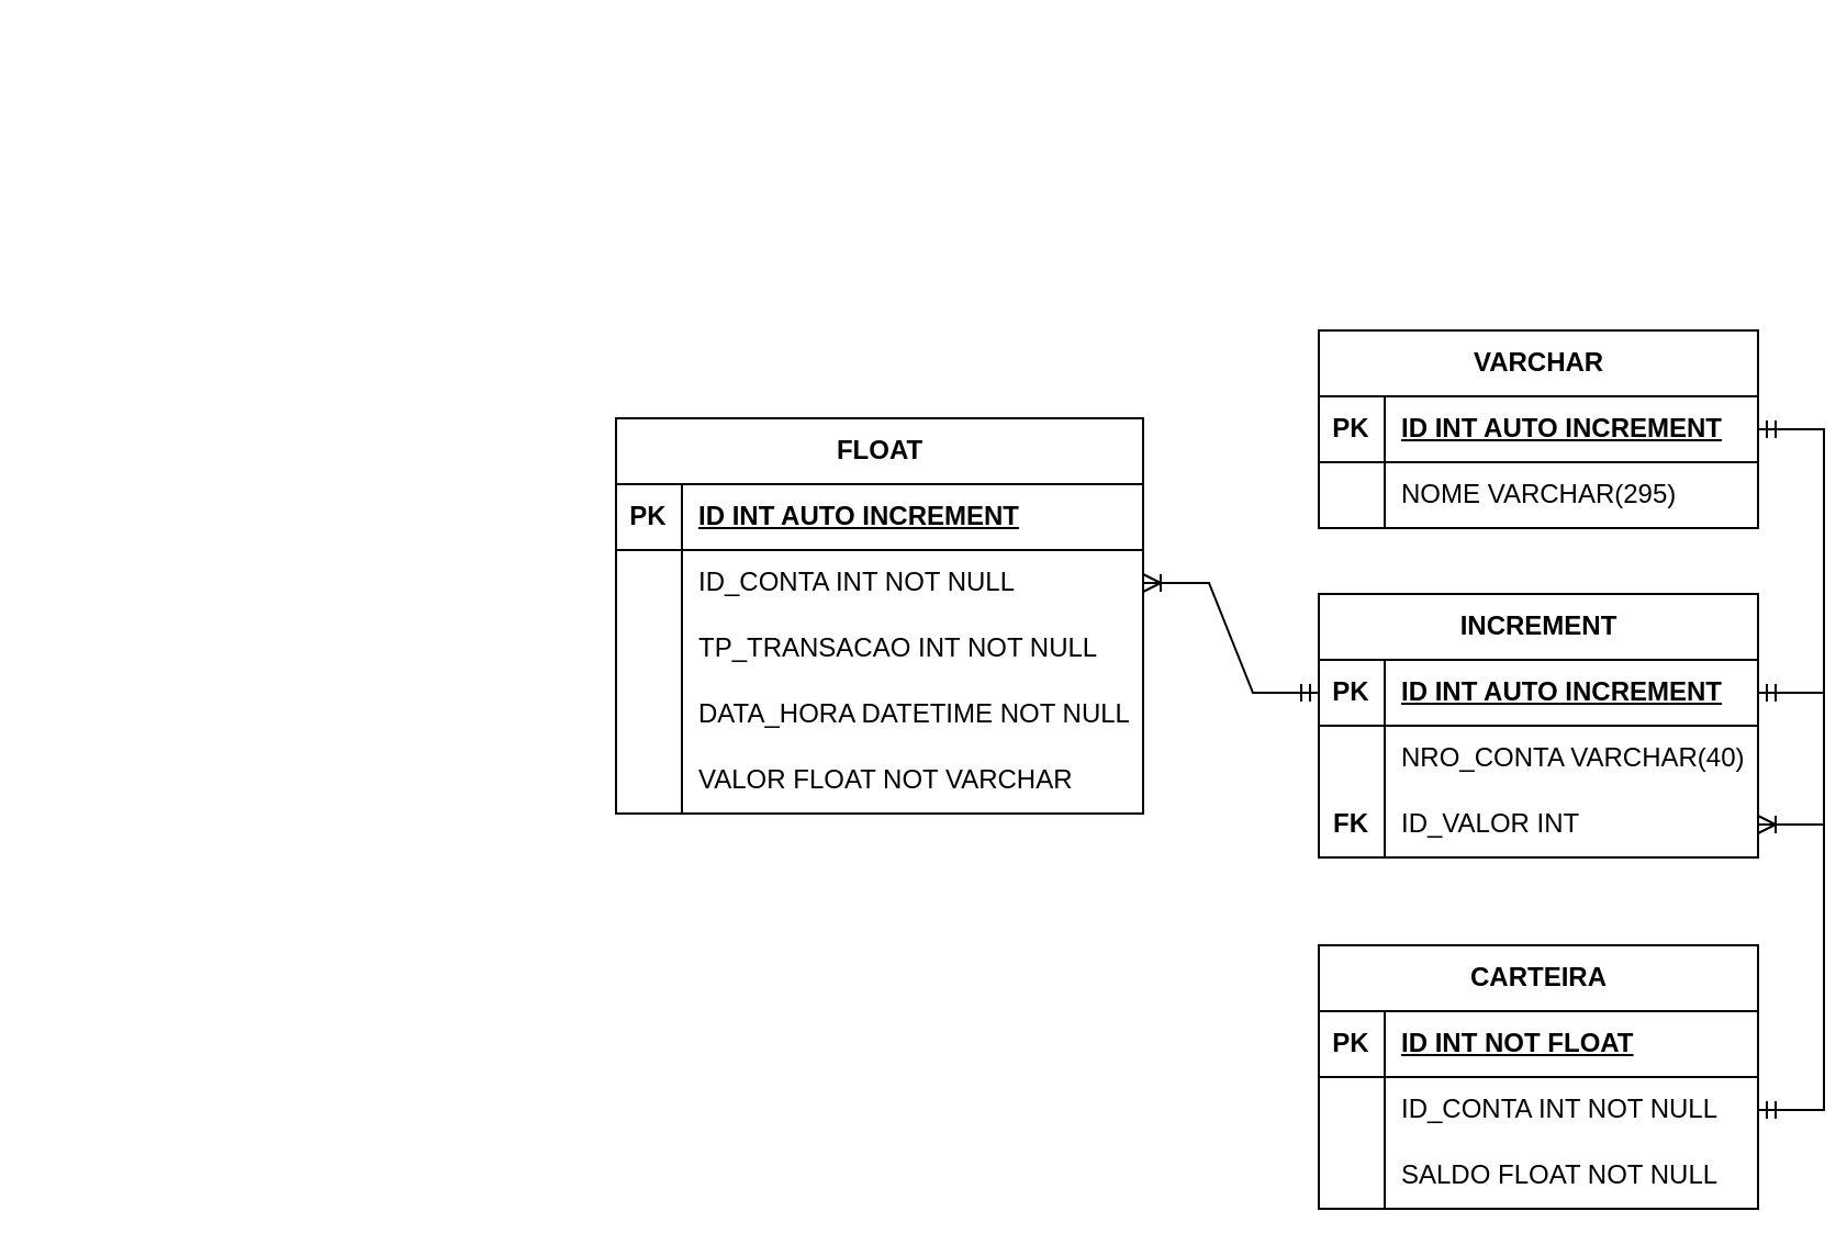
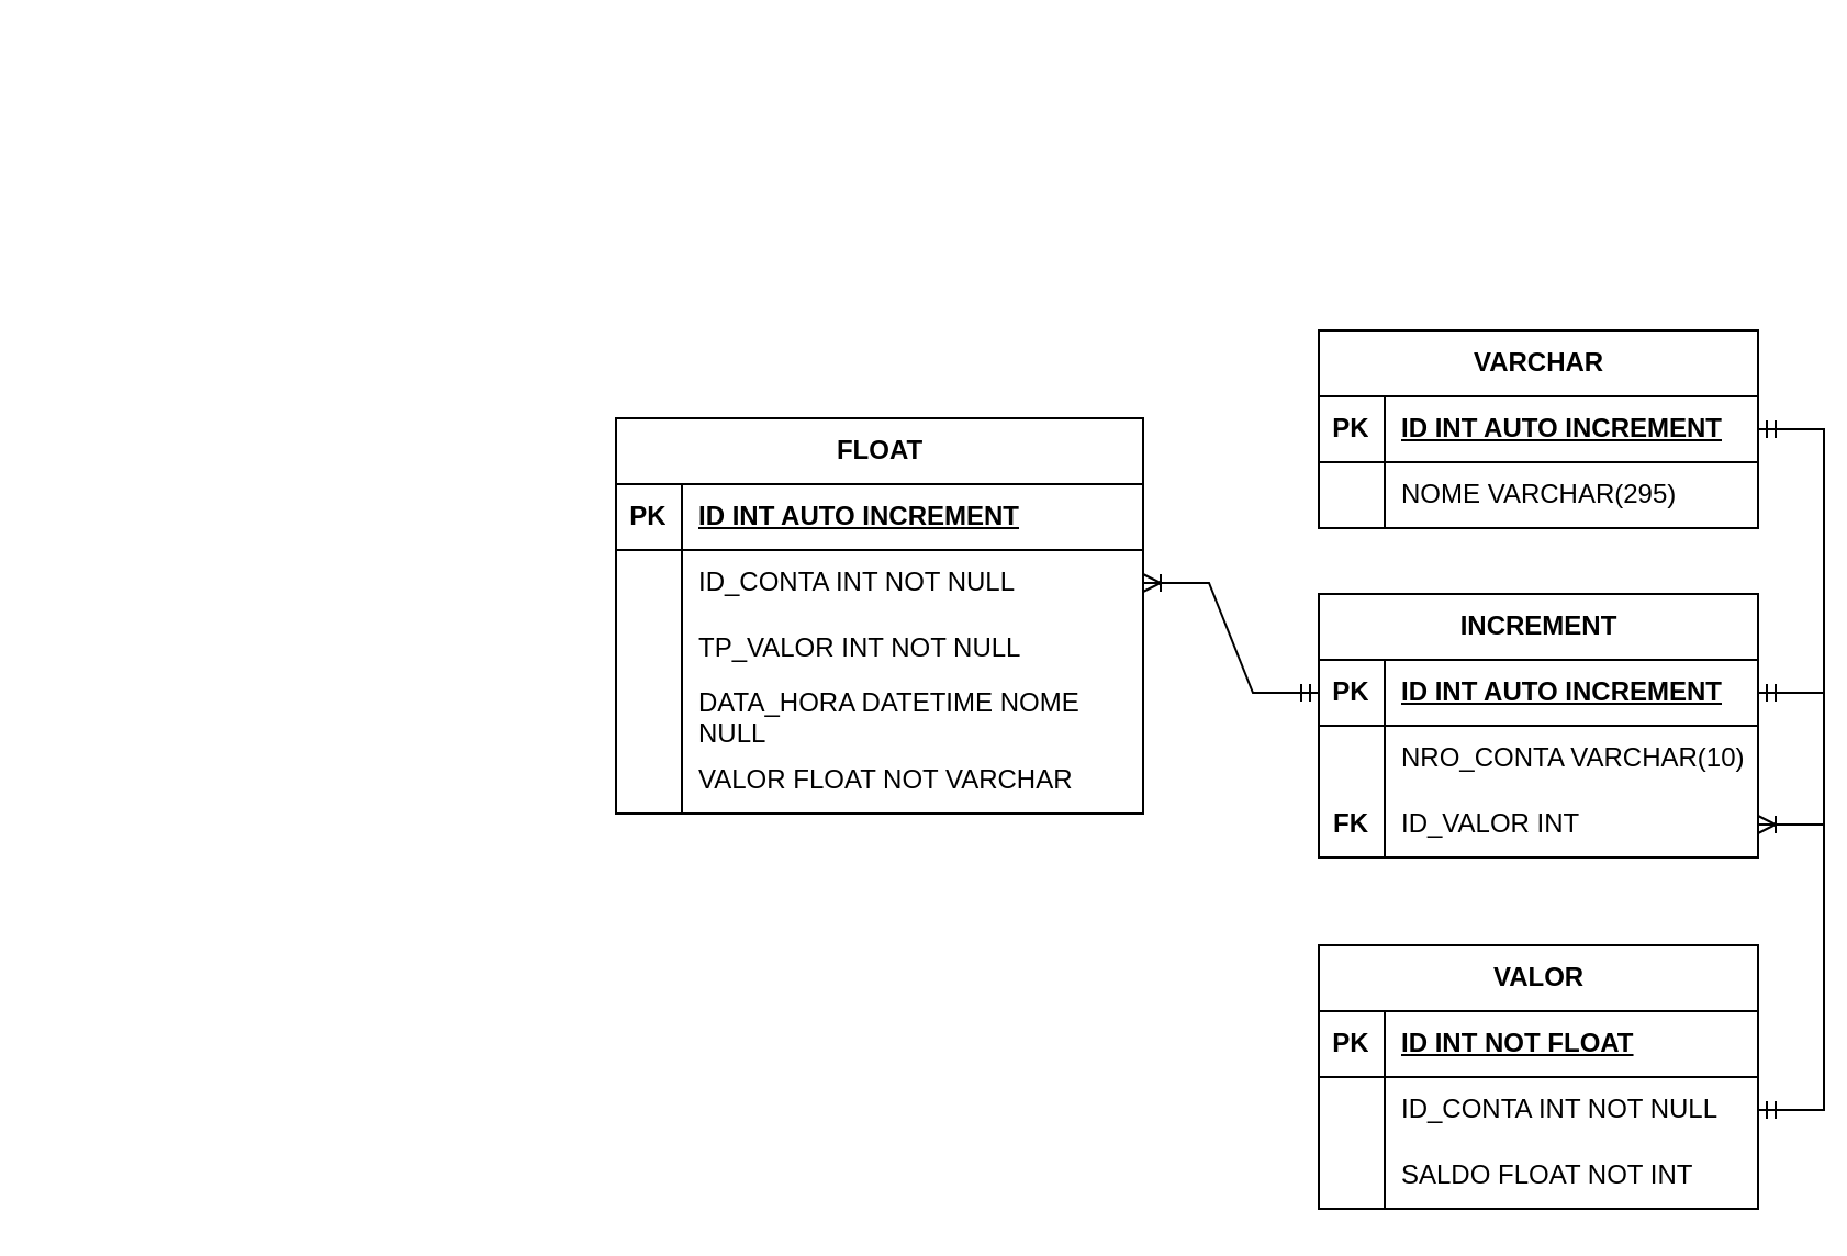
  <mxCell id="0" />
  <mxCell id="1" parent="0" />
  <mxCell id="2" value="VARCHAR" style="shape=table;startSize=30;container=1;collapsible=1;childLayout=tableLayout;fixedRows=1;rowLines=0;fontStyle=1;align=center;resizeLast=1;html=1;" vertex="1" parent="1"><mxGeometry x="600" y="150" width="200" height="90" as="geometry" /></mxCell>
  <mxCell id="3" value="" style="shape=tableRow;horizontal=0;startSize=0;swimlaneHead=0;swimlaneBody=0;fillColor=none;collapsible=0;dropTarget=0;points=[[0,0.5],[1,0.5]];portConstraint=eastwest;top=0;left=0;right=0;bottom=1;" vertex="1" parent="2"><mxGeometry y="30" width="200" height="30" as="geometry" /></mxCell>
  <mxCell id="4" value="PK" style="shape=partialRectangle;connectable=0;fillColor=none;top=0;left=0;bottom=0;right=0;fontStyle=1;overflow=hidden;whiteSpace=wrap;html=1;" vertex="1" parent="3"><mxGeometry width="30" height="30" as="geometry"><mxRectangle width="30" height="30" as="alternateBounds" /></mxGeometry></mxCell>
  <mxCell id="5" value="ID INT AUTO INCREMENT" style="shape=partialRectangle;connectable=0;fillColor=none;top=0;left=0;bottom=0;right=0;align=left;spacingLeft=6;fontStyle=5;overflow=hidden;whiteSpace=wrap;html=1;" vertex="1" parent="3"><mxGeometry x="30" width="170" height="30" as="geometry"><mxRectangle width="170" height="30" as="alternateBounds" /></mxGeometry></mxCell>
  <mxCell id="6" value="" style="shape=tableRow;horizontal=0;startSize=0;swimlaneHead=0;swimlaneBody=0;fillColor=none;collapsible=0;dropTarget=0;points=[[0,0.5],[1,0.5]];portConstraint=eastwest;top=0;left=0;right=0;bottom=0;" vertex="1" parent="2"><mxGeometry y="60" width="200" height="30" as="geometry" /></mxCell>
  <mxCell id="7" value="" style="shape=partialRectangle;connectable=0;fillColor=none;top=0;left=0;bottom=0;right=0;editable=1;overflow=hidden;whiteSpace=wrap;html=1;" vertex="1" parent="6"><mxGeometry width="30" height="30" as="geometry"><mxRectangle width="30" height="30" as="alternateBounds" /></mxGeometry></mxCell>
  <mxCell id="8" value="NOME VARCHAR(295)" style="shape=partialRectangle;connectable=0;fillColor=none;top=0;left=0;bottom=0;right=0;align=left;spacingLeft=6;overflow=hidden;whiteSpace=wrap;html=1;" vertex="1" parent="6"><mxGeometry x="30" width="170" height="30" as="geometry"><mxRectangle width="170" height="30" as="alternateBounds" /></mxGeometry></mxCell>
  <mxCell id="9" value="INCREMENT" style="shape=table;startSize=30;container=1;collapsible=1;childLayout=tableLayout;fixedRows=1;rowLines=0;fontStyle=1;align=center;resizeLast=1;html=1;" vertex="1" parent="1"><mxGeometry x="600" y="270" width="200" height="120" as="geometry" /></mxCell>
  <mxCell id="10" value="" style="shape=tableRow;horizontal=0;startSize=0;swimlaneHead=0;swimlaneBody=0;fillColor=none;collapsible=0;dropTarget=0;points=[[0,0.5],[1,0.5]];portConstraint=eastwest;top=0;left=0;right=0;bottom=1;" vertex="1" parent="9"><mxGeometry y="30" width="200" height="30" as="geometry" /></mxCell>
  <mxCell id="11" value="PK" style="shape=partialRectangle;connectable=0;fillColor=none;top=0;left=0;bottom=0;right=0;fontStyle=1;overflow=hidden;whiteSpace=wrap;html=1;" vertex="1" parent="10"><mxGeometry width="30" height="30" as="geometry"><mxRectangle width="30" height="30" as="alternateBounds" /></mxGeometry></mxCell>
  <mxCell id="12" value="ID INT AUTO INCREMENT" style="shape=partialRectangle;connectable=0;fillColor=none;top=0;left=0;bottom=0;right=0;align=left;spacingLeft=6;fontStyle=5;overflow=hidden;whiteSpace=wrap;html=1;" vertex="1" parent="10"><mxGeometry x="30" width="170" height="30" as="geometry"><mxRectangle width="170" height="30" as="alternateBounds" /></mxGeometry></mxCell>
  <mxCell id="13" value="" style="shape=tableRow;horizontal=0;startSize=0;swimlaneHead=0;swimlaneBody=0;fillColor=none;collapsible=0;dropTarget=0;points=[[0,0.5],[1,0.5]];portConstraint=eastwest;top=0;left=0;right=0;bottom=0;" vertex="1" parent="9"><mxGeometry y="60" width="200" height="30" as="geometry" /></mxCell>
  <mxCell id="14" value="" style="shape=partialRectangle;connectable=0;fillColor=none;top=0;left=0;bottom=0;right=0;editable=1;overflow=hidden;whiteSpace=wrap;html=1;" vertex="1" parent="13"><mxGeometry width="30" height="30" as="geometry"><mxRectangle width="30" height="30" as="alternateBounds" /></mxGeometry></mxCell>
- <mxCell id="15" value="NRO_CONTA VARCHAR(40)" style="shape=partialRectangle;connectable=0;fillColor=none;top=0;left=0;bottom=0;right=0;align=left;spacingLeft=6;overflow=hidden;whiteSpace=wrap;html=1;" vertex="1" parent="13"><mxGeometry x="30" width="170" height="30" as="geometry"><mxRectangle width="170" height="30" as="alternateBounds" /></mxGeometry></mxCell>
+ <mxCell id="15" value="NRO_CONTA VARCHAR(10)" style="shape=partialRectangle;connectable=0;fillColor=none;top=0;left=0;bottom=0;right=0;align=left;spacingLeft=6;overflow=hidden;whiteSpace=wrap;html=1;" vertex="1" parent="13"><mxGeometry x="30" width="170" height="30" as="geometry"><mxRectangle width="170" height="30" as="alternateBounds" /></mxGeometry></mxCell>
  <mxCell id="16" value="" style="shape=tableRow;horizontal=0;startSize=0;swimlaneHead=0;swimlaneBody=0;fillColor=none;collapsible=0;dropTarget=0;points=[[0,0.5],[1,0.5]];portConstraint=eastwest;top=0;left=0;right=0;bottom=0;" vertex="1" parent="9"><mxGeometry y="90" width="200" height="30" as="geometry" /></mxCell>
  <mxCell id="17" value="&lt;b&gt;FK&lt;/b&gt;" style="shape=partialRectangle;connectable=0;fillColor=none;top=0;left=0;bottom=0;right=0;editable=1;overflow=hidden;whiteSpace=wrap;html=1;" vertex="1" parent="16"><mxGeometry width="30" height="30" as="geometry"><mxRectangle width="30" height="30" as="alternateBounds" /></mxGeometry></mxCell>
  <mxCell id="18" value="ID_VALOR INT" style="shape=partialRectangle;connectable=0;fillColor=none;top=0;left=0;bottom=0;right=0;align=left;spacingLeft=6;overflow=hidden;whiteSpace=wrap;html=1;" vertex="1" parent="16"><mxGeometry x="30" width="170" height="30" as="geometry"><mxRectangle width="170" height="30" as="alternateBounds" /></mxGeometry></mxCell>
  <mxCell id="19" value="" style="edgeStyle=entityRelationEdgeStyle;fontSize=12;html=1;endArrow=ERoneToMany;startArrow=ERmandOne;rounded=0;exitX=1;exitY=0.5;exitDx=0;exitDy=0;entryX=1;entryY=0.5;entryDx=0;entryDy=0;" edge="1" parent="1" source="3" target="16"><mxGeometry width="100" height="100" relative="1" as="geometry"><mxPoint x="430" y="350" as="sourcePoint" /><mxPoint x="690" y="440" as="targetPoint" /><Array as="points"><mxPoint x="280" y="20" /></Array></mxGeometry></mxCell>
  <mxCell id="20" value="FLOAT" style="shape=table;startSize=30;container=1;collapsible=1;childLayout=tableLayout;fixedRows=1;rowLines=0;fontStyle=1;align=center;resizeLast=1;html=1;" vertex="1" parent="1"><mxGeometry x="280" y="190" width="240" height="180" as="geometry" /></mxCell>
  <mxCell id="21" value="" style="shape=tableRow;horizontal=0;startSize=0;swimlaneHead=0;swimlaneBody=0;fillColor=none;collapsible=0;dropTarget=0;points=[[0,0.5],[1,0.5]];portConstraint=eastwest;top=0;left=0;right=0;bottom=1;" vertex="1" parent="20"><mxGeometry y="30" width="240" height="30" as="geometry" /></mxCell>
  <mxCell id="22" value="PK" style="shape=partialRectangle;connectable=0;fillColor=none;top=0;left=0;bottom=0;right=0;fontStyle=1;overflow=hidden;whiteSpace=wrap;html=1;" vertex="1" parent="21"><mxGeometry width="30" height="30" as="geometry"><mxRectangle width="30" height="30" as="alternateBounds" /></mxGeometry></mxCell>
  <mxCell id="23" value="ID INT AUTO INCREMENT" style="shape=partialRectangle;connectable=0;fillColor=none;top=0;left=0;bottom=0;right=0;align=left;spacingLeft=6;fontStyle=5;overflow=hidden;whiteSpace=wrap;html=1;" vertex="1" parent="21"><mxGeometry x="30" width="210" height="30" as="geometry"><mxRectangle width="210" height="30" as="alternateBounds" /></mxGeometry></mxCell>
  <mxCell id="24" value="" style="shape=tableRow;horizontal=0;startSize=0;swimlaneHead=0;swimlaneBody=0;fillColor=none;collapsible=0;dropTarget=0;points=[[0,0.5],[1,0.5]];portConstraint=eastwest;top=0;left=0;right=0;bottom=0;" vertex="1" parent="20"><mxGeometry y="60" width="240" height="30" as="geometry" /></mxCell>
  <mxCell id="25" value="" style="shape=partialRectangle;connectable=0;fillColor=none;top=0;left=0;bottom=0;right=0;editable=1;overflow=hidden;whiteSpace=wrap;html=1;" vertex="1" parent="24"><mxGeometry width="30" height="30" as="geometry"><mxRectangle width="30" height="30" as="alternateBounds" /></mxGeometry></mxCell>
  <mxCell id="26" value="ID_CONTA INT NOT NULL" style="shape=partialRectangle;connectable=0;fillColor=none;top=0;left=0;bottom=0;right=0;align=left;spacingLeft=6;overflow=hidden;whiteSpace=wrap;html=1;" vertex="1" parent="24"><mxGeometry x="30" width="210" height="30" as="geometry"><mxRectangle width="210" height="30" as="alternateBounds" /></mxGeometry></mxCell>
  <mxCell id="27" value="" style="shape=tableRow;horizontal=0;startSize=0;swimlaneHead=0;swimlaneBody=0;fillColor=none;collapsible=0;dropTarget=0;points=[[0,0.5],[1,0.5]];portConstraint=eastwest;top=0;left=0;right=0;bottom=0;" vertex="1" parent="20"><mxGeometry y="90" width="240" height="30" as="geometry" /></mxCell>
  <mxCell id="28" value="" style="shape=partialRectangle;connectable=0;fillColor=none;top=0;left=0;bottom=0;right=0;editable=1;overflow=hidden;whiteSpace=wrap;html=1;" vertex="1" parent="27"><mxGeometry width="30" height="30" as="geometry"><mxRectangle width="30" height="30" as="alternateBounds" /></mxGeometry></mxCell>
- <mxCell id="29" value="TP_TRANSACAO INT NOT NULL" style="shape=partialRectangle;connectable=0;fillColor=none;top=0;left=0;bottom=0;right=0;align=left;spacingLeft=6;overflow=hidden;whiteSpace=wrap;html=1;" vertex="1" parent="27"><mxGeometry x="30" width="210" height="30" as="geometry"><mxRectangle width="210" height="30" as="alternateBounds" /></mxGeometry></mxCell>
+ <mxCell id="29" value="TP_VALOR INT NOT NULL" style="shape=partialRectangle;connectable=0;fillColor=none;top=0;left=0;bottom=0;right=0;align=left;spacingLeft=6;overflow=hidden;whiteSpace=wrap;html=1;" vertex="1" parent="27"><mxGeometry x="30" width="210" height="30" as="geometry"><mxRectangle width="210" height="30" as="alternateBounds" /></mxGeometry></mxCell>
  <mxCell id="30" value="" style="shape=tableRow;horizontal=0;startSize=0;swimlaneHead=0;swimlaneBody=0;fillColor=none;collapsible=0;dropTarget=0;points=[[0,0.5],[1,0.5]];portConstraint=eastwest;top=0;left=0;right=0;bottom=0;" vertex="1" parent="20"><mxGeometry y="120" width="240" height="30" as="geometry" /></mxCell>
  <mxCell id="31" value="" style="shape=partialRectangle;connectable=0;fillColor=none;top=0;left=0;bottom=0;right=0;editable=1;overflow=hidden;whiteSpace=wrap;html=1;" vertex="1" parent="30"><mxGeometry width="30" height="30" as="geometry"><mxRectangle width="30" height="30" as="alternateBounds" /></mxGeometry></mxCell>
- <mxCell id="32" value="DATA_HORA DATETIME NOT NULL" style="shape=partialRectangle;connectable=0;fillColor=none;top=0;left=0;bottom=0;right=0;align=left;spacingLeft=6;overflow=hidden;whiteSpace=wrap;html=1;" vertex="1" parent="30"><mxGeometry x="30" width="210" height="30" as="geometry"><mxRectangle width="210" height="30" as="alternateBounds" /></mxGeometry></mxCell>
+ <mxCell id="32" value="DATA_HORA DATETIME NOME NULL" style="shape=partialRectangle;connectable=0;fillColor=none;top=0;left=0;bottom=0;right=0;align=left;spacingLeft=6;overflow=hidden;whiteSpace=wrap;html=1;" vertex="1" parent="30"><mxGeometry x="30" width="210" height="30" as="geometry"><mxRectangle width="210" height="30" as="alternateBounds" /></mxGeometry></mxCell>
  <mxCell id="33" value="" style="shape=tableRow;horizontal=0;startSize=0;swimlaneHead=0;swimlaneBody=0;fillColor=none;collapsible=0;dropTarget=0;points=[[0,0.5],[1,0.5]];portConstraint=eastwest;top=0;left=0;right=0;bottom=0;" vertex="1" parent="20"><mxGeometry y="150" width="240" height="30" as="geometry" /></mxCell>
  <mxCell id="34" value="" style="shape=partialRectangle;connectable=0;fillColor=none;top=0;left=0;bottom=0;right=0;editable=1;overflow=hidden;whiteSpace=wrap;html=1;" vertex="1" parent="33"><mxGeometry width="30" height="30" as="geometry"><mxRectangle width="30" height="30" as="alternateBounds" /></mxGeometry></mxCell>
  <mxCell id="35" value="VALOR FLOAT NOT VARCHAR" style="shape=partialRectangle;connectable=0;fillColor=none;top=0;left=0;bottom=0;right=0;align=left;spacingLeft=6;overflow=hidden;whiteSpace=wrap;html=1;" vertex="1" parent="33"><mxGeometry x="30" width="210" height="30" as="geometry"><mxRectangle width="210" height="30" as="alternateBounds" /></mxGeometry></mxCell>
  <mxCell id="36" value="" style="edgeStyle=entityRelationEdgeStyle;fontSize=12;html=1;endArrow=ERoneToMany;startArrow=ERmandOne;rounded=0;exitX=0;exitY=0.5;exitDx=0;exitDy=0;entryX=1;entryY=0.5;entryDx=0;entryDy=0;" edge="1" parent="1" source="10" target="24"><mxGeometry width="100" height="100" relative="1" as="geometry"><mxPoint x="580" y="390" as="sourcePoint" /><mxPoint x="580" y="570" as="targetPoint" /><Array as="points"><mxPoint x="20" y="215" /></Array></mxGeometry></mxCell>
- <mxCell id="37" value="CARTEIRA" style="shape=table;startSize=30;container=1;collapsible=1;childLayout=tableLayout;fixedRows=1;rowLines=0;fontStyle=1;align=center;resizeLast=1;html=1;" vertex="1" parent="1"><mxGeometry x="600" y="430" width="200" height="120" as="geometry" /></mxCell>
+ <mxCell id="37" value="VALOR" style="shape=table;startSize=30;container=1;collapsible=1;childLayout=tableLayout;fixedRows=1;rowLines=0;fontStyle=1;align=center;resizeLast=1;html=1;" vertex="1" parent="1"><mxGeometry x="600" y="430" width="200" height="120" as="geometry" /></mxCell>
  <mxCell id="38" value="" style="shape=tableRow;horizontal=0;startSize=0;swimlaneHead=0;swimlaneBody=0;fillColor=none;collapsible=0;dropTarget=0;points=[[0,0.5],[1,0.5]];portConstraint=eastwest;top=0;left=0;right=0;bottom=1;" vertex="1" parent="37"><mxGeometry y="30" width="200" height="30" as="geometry" /></mxCell>
  <mxCell id="39" value="PK" style="shape=partialRectangle;connectable=0;fillColor=none;top=0;left=0;bottom=0;right=0;fontStyle=1;overflow=hidden;whiteSpace=wrap;html=1;" vertex="1" parent="38"><mxGeometry width="30" height="30" as="geometry"><mxRectangle width="30" height="30" as="alternateBounds" /></mxGeometry></mxCell>
  <mxCell id="40" value="ID INT NOT FLOAT" style="shape=partialRectangle;connectable=0;fillColor=none;top=0;left=0;bottom=0;right=0;align=left;spacingLeft=6;fontStyle=5;overflow=hidden;whiteSpace=wrap;html=1;" vertex="1" parent="38"><mxGeometry x="30" width="170" height="30" as="geometry"><mxRectangle width="170" height="30" as="alternateBounds" /></mxGeometry></mxCell>
  <mxCell id="41" value="" style="shape=tableRow;horizontal=0;startSize=0;swimlaneHead=0;swimlaneBody=0;fillColor=none;collapsible=0;dropTarget=0;points=[[0,0.5],[1,0.5]];portConstraint=eastwest;top=0;left=0;right=0;bottom=0;" vertex="1" parent="37"><mxGeometry y="60" width="200" height="30" as="geometry" /></mxCell>
  <mxCell id="42" value="" style="shape=partialRectangle;connectable=0;fillColor=none;top=0;left=0;bottom=0;right=0;editable=1;overflow=hidden;whiteSpace=wrap;html=1;" vertex="1" parent="41"><mxGeometry width="30" height="30" as="geometry"><mxRectangle width="30" height="30" as="alternateBounds" /></mxGeometry></mxCell>
  <mxCell id="43" value="ID_CONTA INT NOT NULL" style="shape=partialRectangle;connectable=0;fillColor=none;top=0;left=0;bottom=0;right=0;align=left;spacingLeft=6;overflow=hidden;whiteSpace=wrap;html=1;" vertex="1" parent="41"><mxGeometry x="30" width="170" height="30" as="geometry"><mxRectangle width="170" height="30" as="alternateBounds" /></mxGeometry></mxCell>
  <mxCell id="44" value="" style="shape=tableRow;horizontal=0;startSize=0;swimlaneHead=0;swimlaneBody=0;fillColor=none;collapsible=0;dropTarget=0;points=[[0,0.5],[1,0.5]];portConstraint=eastwest;top=0;left=0;right=0;bottom=0;" vertex="1" parent="37"><mxGeometry y="90" width="200" height="30" as="geometry" /></mxCell>
  <mxCell id="45" value="" style="shape=partialRectangle;connectable=0;fillColor=none;top=0;left=0;bottom=0;right=0;editable=1;overflow=hidden;whiteSpace=wrap;html=1;" vertex="1" parent="44"><mxGeometry width="30" height="30" as="geometry"><mxRectangle width="30" height="30" as="alternateBounds" /></mxGeometry></mxCell>
- <mxCell id="46" value="SALDO FLOAT NOT NULL" style="shape=partialRectangle;connectable=0;fillColor=none;top=0;left=0;bottom=0;right=0;align=left;spacingLeft=6;overflow=hidden;whiteSpace=wrap;html=1;" vertex="1" parent="44"><mxGeometry x="30" width="170" height="30" as="geometry"><mxRectangle width="170" height="30" as="alternateBounds" /></mxGeometry></mxCell>
+ <mxCell id="46" value="SALDO FLOAT NOT INT" style="shape=partialRectangle;connectable=0;fillColor=none;top=0;left=0;bottom=0;right=0;align=left;spacingLeft=6;overflow=hidden;whiteSpace=wrap;html=1;" vertex="1" parent="44"><mxGeometry x="30" width="170" height="30" as="geometry"><mxRectangle width="170" height="30" as="alternateBounds" /></mxGeometry></mxCell>
  <mxCell id="47" value="" style="edgeStyle=entityRelationEdgeStyle;fontSize=12;html=1;endArrow=ERmandOne;startArrow=ERmandOne;rounded=0;exitX=1;exitY=0.5;exitDx=0;exitDy=0;entryX=1;entryY=0.5;entryDx=0;entryDy=0;" edge="1" parent="1" source="41" target="10"><mxGeometry width="100" height="100" relative="1" as="geometry"><mxPoint x="600" y="620" as="sourcePoint" /><mxPoint x="700" y="520" as="targetPoint" /></mxGeometry></mxCell>
